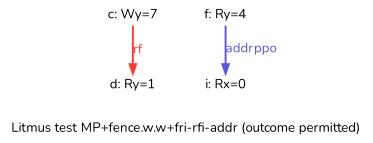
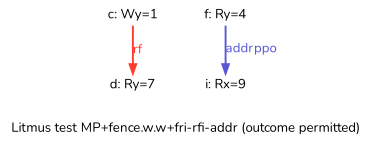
  digraph {
    fontname=Nunito
    label="Litmus test MP+fence.w.w+fri-rfi-addr (outcome permitted)"
    splines=spline
    node [fixedsize=false fontname=Nunito fontsize=14 shape=none]
    edge [arrowsize=1.000000 fontname=Nunito fontsize=14 penwidth=2.000000]
-   n1 [height=0.222222 label="c: Wy=7" width=1.111112]
-   n2 [height=0.222222 label="d: Ry=1" width=1.111112]
+   n1 [height=0.222222 label="c: Wy=1" width=1.111112]
+   n2 [height=0.222222 label="d: Ry=7" width=1.111112]
    n3 [height=0.222222 label="f: Ry=4" width=1.111112]
-   n4 [height=0.222222 label="i: Rx=0" width=1.111112]
+   n4 [height=0.222222 label="i: Rx=9" width=1.111112]
    n1 -> n2 [color="#FF3B30" label=<<font color="#FF3B30">rf</font>>]
    n3 -> n4 [color="#5856D6" label=<<font color="#5856D6">addr</font><font color="#5856D6">ppo</font>>]
  }
